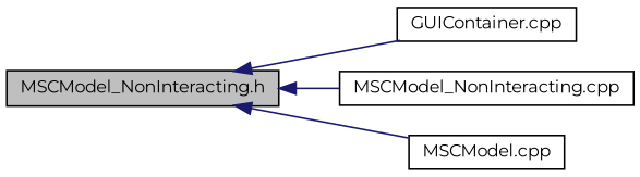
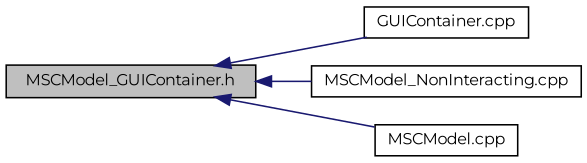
  digraph {
    fontname=Montserrat
    rankdir=LR
    node [color=black fillcolor=white fontname=Montserrat fontsize=10 shape=record style=filled]
    edge [color=midnightblue dir=back fontname=Montserrat fontsize=10 labelfontname=Helvetica labelfontsize=10 style=solid]
-   n1 [fillcolor=grey75 fontcolor=black height=0.2 label="MSCModel_NonInteracting.h" width=0.4]
+   n1 [fillcolor=grey75 fontcolor=black height=0.2 label="MSCModel_GUIContainer.h" width=0.4]
    n2 [height=0.2 label="GUIContainer.cpp" width=0.4]
    n3 [height=0.2 label="MSCModel_NonInteracting.cpp" width=0.4]
    n4 [height=0.2 label="MSCModel.cpp" width=0.4]
    n1 -> n2
    n1 -> n3
    n1 -> n4
  }
